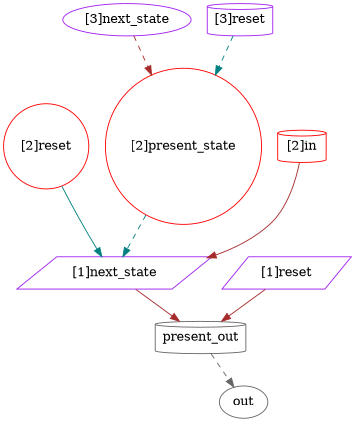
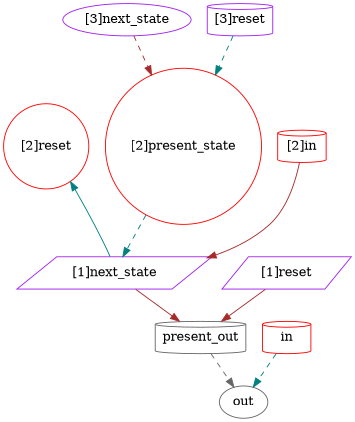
  strict digraph {
    node [color=red complexity=6 shape=cylinder]
    edge [color=teal style=dashed]
    "[2]reset" [importance=0.884197810043 rank=0.147366301674 shape=circle]
    "[1]next_state" [color=purple complexity=5 importance=0.768395620087 rank=0.153679124017 shape=parallelogram]
    n3 [color=gray40 complexity=3 importance=0.46441532107 label=present_out rank=0.154805107023]
    out [color=gray40 complexity=0 importance=0.15802162847 rank=0.0 shape=ellipse]
    "[2]present_state" [importance=3.37997617295 rank=0.563329362158 shape=circle]
    "[3]next_state" [color=purple complexity=8 importance=3.68395647196 rank=0.460494558995 shape=ellipse]
    "[2]in" [complexity=7 importance=3.1893846703 rank=0.455626381472]
+   in [complexity=3 importance=0.273823818427 rank=0.0912746061424]
    "[1]reset" [color=purple complexity=4 importance=1.0446328321 rank=0.261158208024 shape=parallelogram]
    "[3]reset" [color=purple complexity=7 importance=6.87575453585 rank=0.982250647979]
-   "[2]reset" -> "[1]next_state" [style=solid]
+   "[1]next_state" -> "[2]reset" [style=solid]
    "[1]next_state" -> n3 [color=brown style=solid]
    n3 -> out [color=gray40]
    "[2]present_state" -> "[1]next_state"
    "[3]next_state" -> "[2]present_state" [color=brown]
    "[2]in" -> "[1]next_state" [color=brown style=solid]
+   in -> out
    "[1]reset" -> n3 [color=brown style=solid]
    "[3]reset" -> "[2]present_state"
  }
